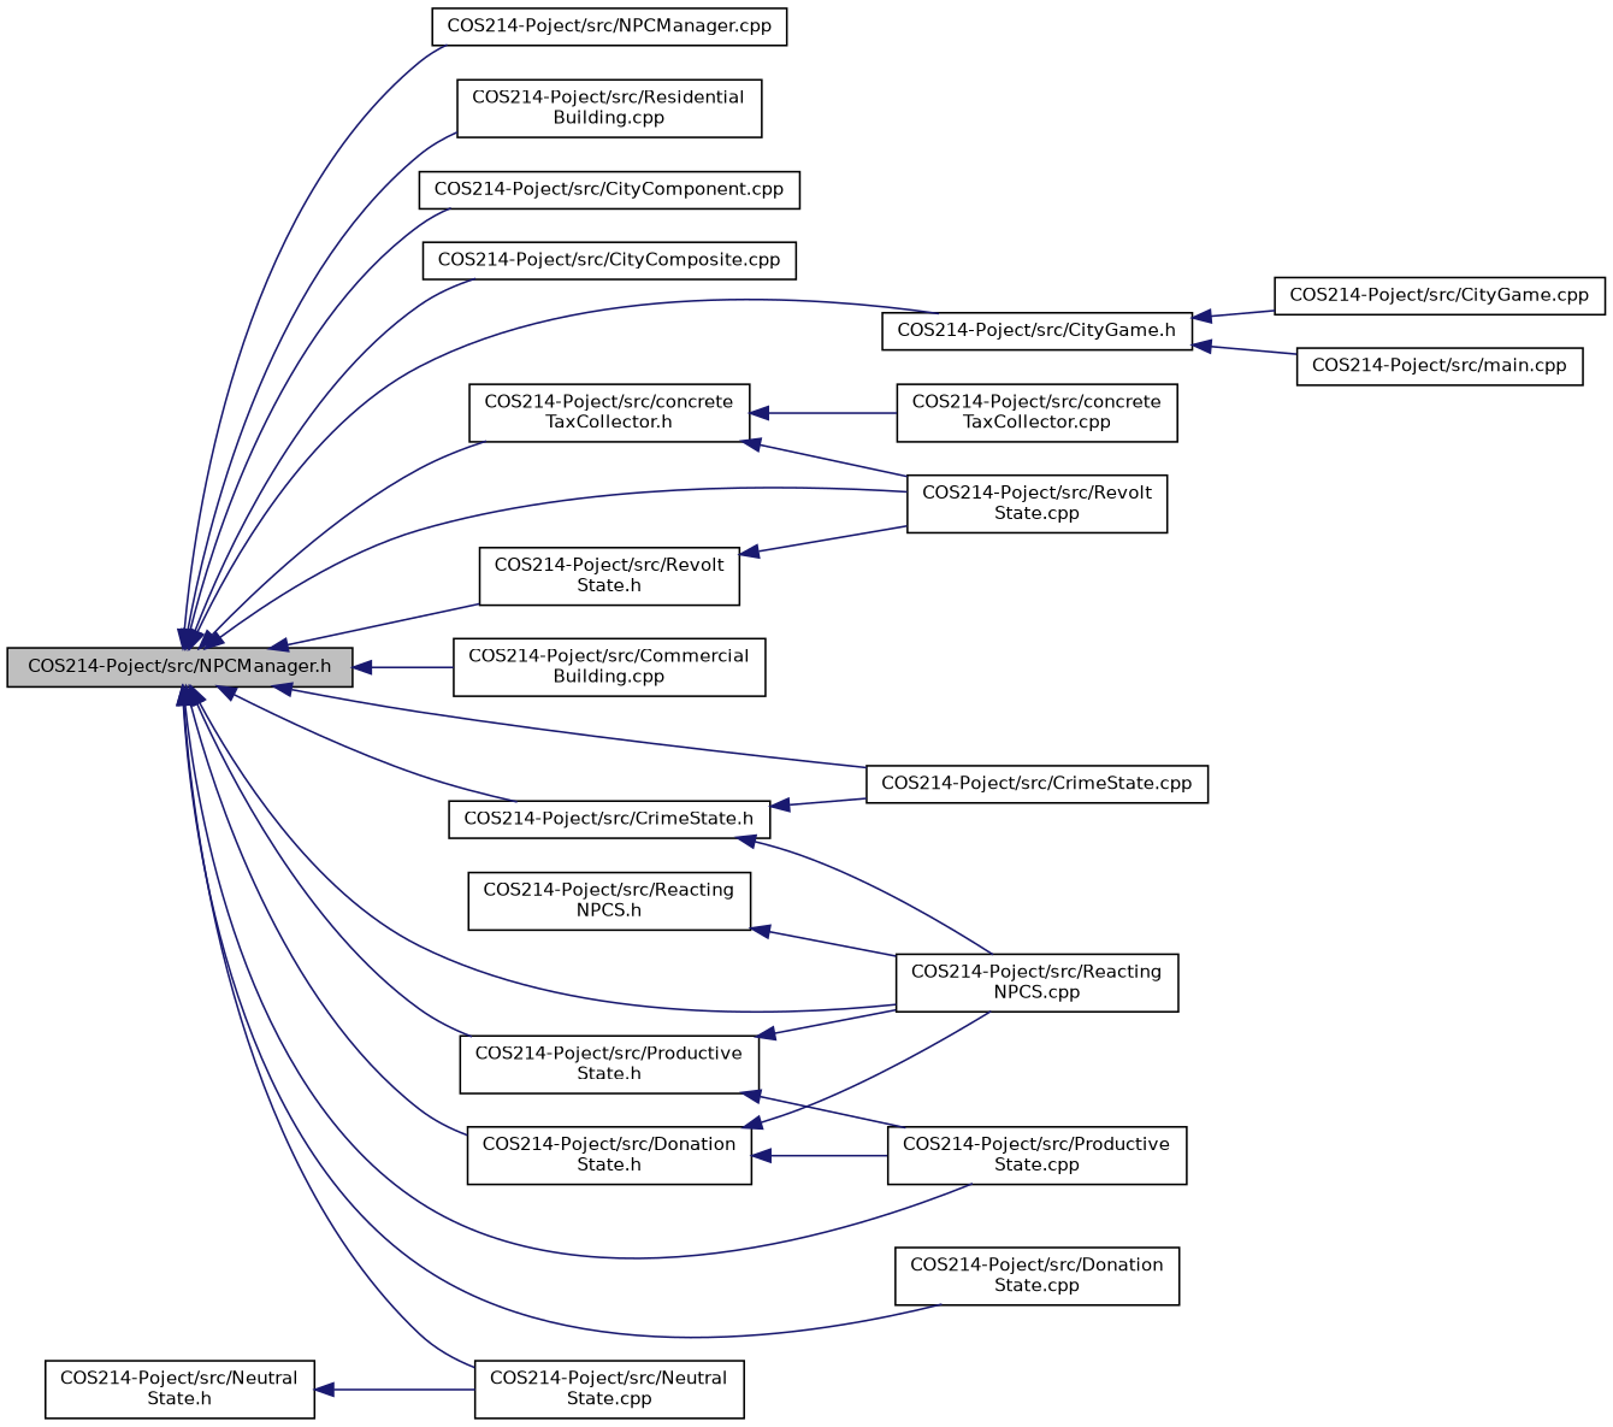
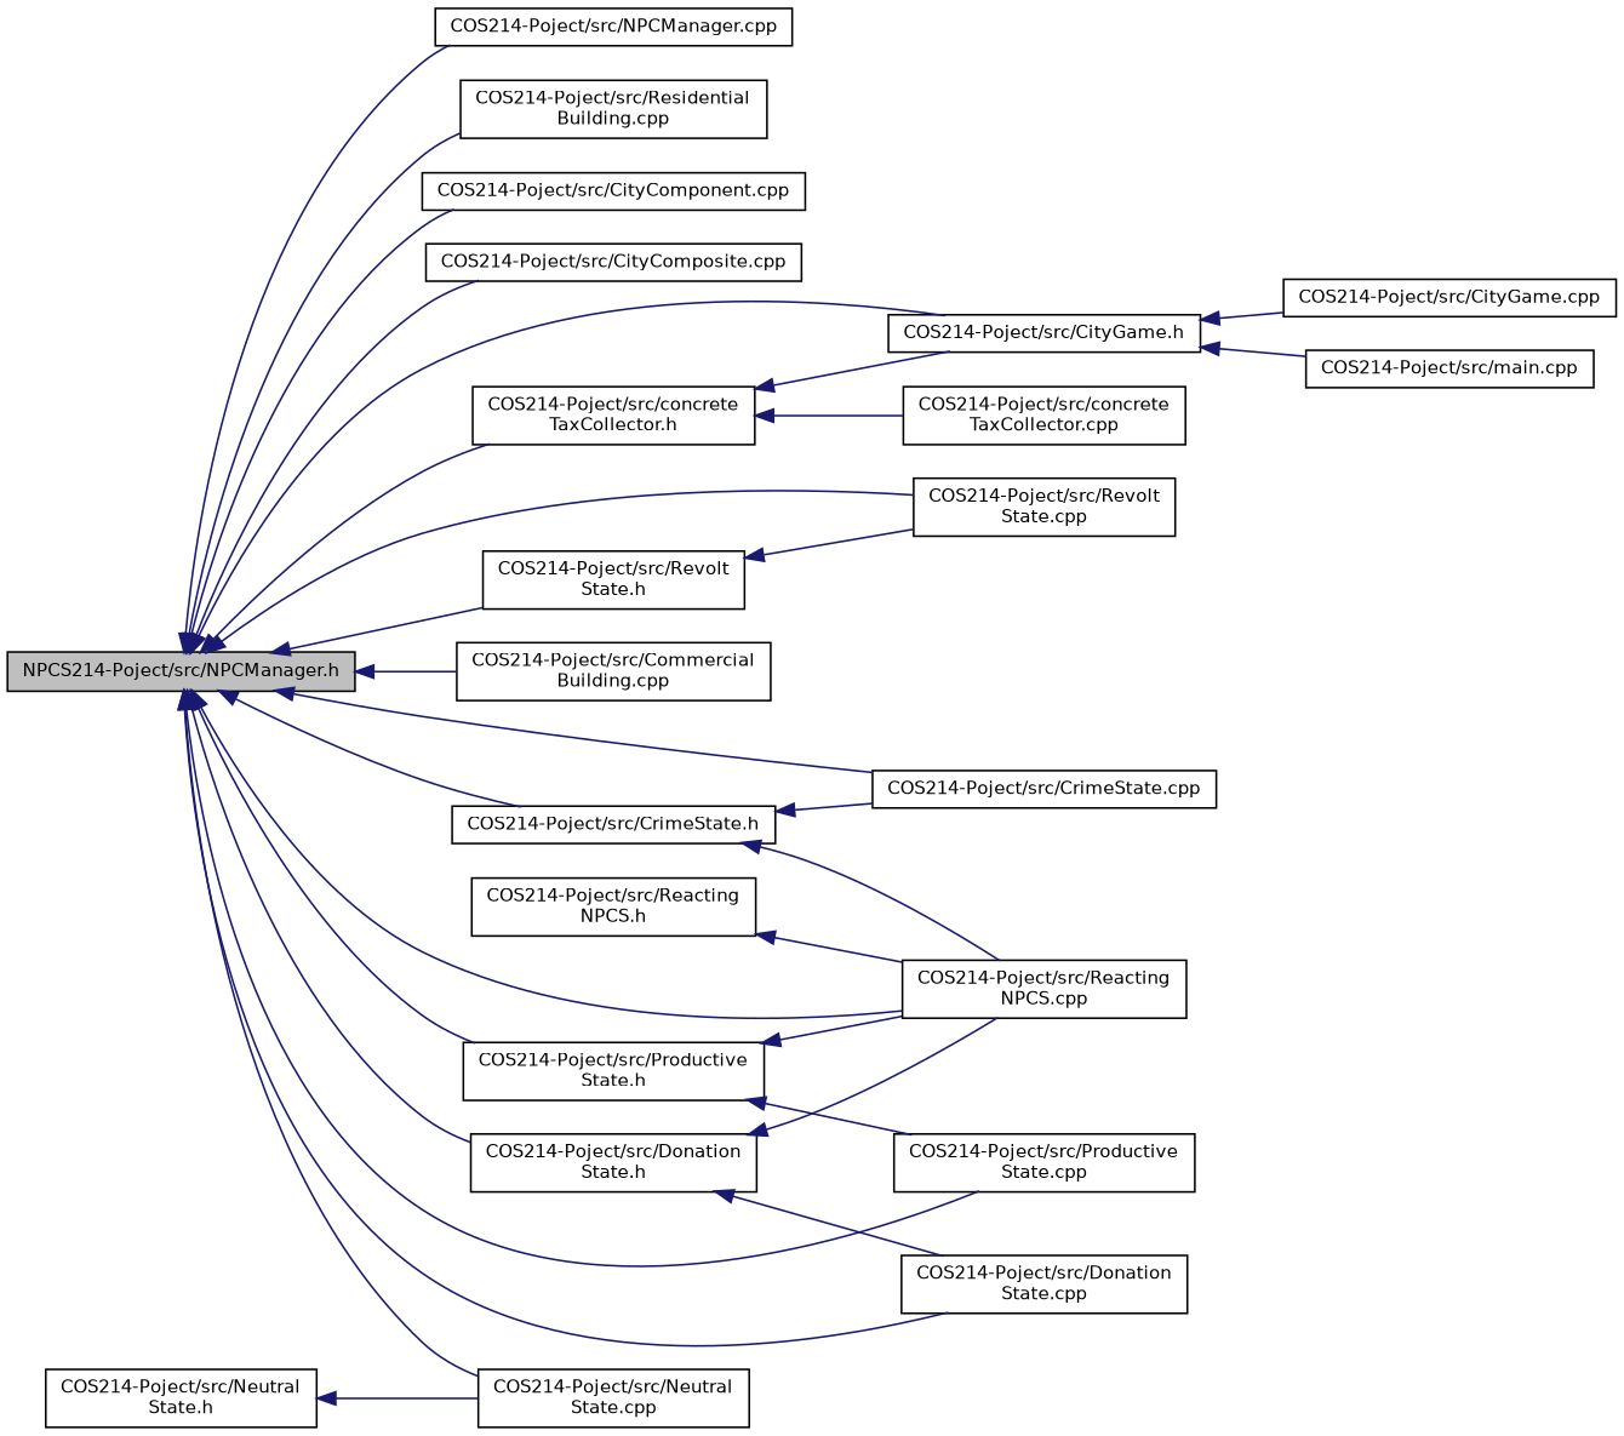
  digraph {
    rankdir=LR
    node [color=black fillcolor=white fontname=Helvetica fontsize=10 shape=record style=filled]
    edge [color=midnightblue dir=back fontname=Helvetica fontsize=10 labelfontname=Helvetica labelfontsize=10 style=solid]
-   n1 [fillcolor=grey75 fontcolor=black height=0.2 label="COS214-Poject/src/NPCManager.h" width=0.4]
+   n1 [fillcolor=grey75 fontcolor=black height=0.2 label="NPCS214-Poject/src/NPCManager.h" width=0.4]
    n2 [height=0.2 label="COS214-Poject/src/CityComponent.cpp" width=0.4]
    n3 [height=0.2 label="COS214-Poject/src/CityComposite.cpp" width=0.4]
    n4 [height=0.2 label="COS214-Poject/src/CityGame.h" width=0.4]
    n5 [height=0.2 label="COS214-Poject/src/Commercial\lBuilding.cpp" width=0.4]
    n6 [height=0.2 label="COS214-Poject/src/concrete\lTaxCollector.h" width=0.4]
    n7 [height=0.2 label="COS214-Poject/src/CrimeState.cpp" width=0.4]
    n8 [height=0.2 label="COS214-Poject/src/CrimeState.h" width=0.4]
    n9 [height=0.2 label="COS214-Poject/src/Reacting\lNPCS.cpp" width=0.4]
    n10 [height=0.2 label="COS214-Poject/src/Donation\lState.cpp" width=0.4]
    n11 [height=0.2 label="COS214-Poject/src/Donation\lState.h" width=0.4]
    n12 [height=0.2 label="COS214-Poject/src/Neutral\lState.cpp" width=0.4]
    n13 [height=0.2 label="COS214-Poject/src/NPCManager.cpp" width=0.4]
    n14 [height=0.2 label="COS214-Poject/src/Productive\lState.cpp" width=0.4]
    n15 [height=0.2 label="COS214-Poject/src/Productive\lState.h" width=0.4]
    n16 [height=0.2 label="COS214-Poject/src/Residential\lBuilding.cpp" width=0.4]
    n17 [height=0.2 label="COS214-Poject/src/Revolt\lState.cpp" width=0.4]
    n18 [height=0.2 label="COS214-Poject/src/Revolt\lState.h" width=0.4]
    n19 [height=0.2 label="COS214-Poject/src/CityGame.cpp" width=0.4]
    n20 [height=0.2 label="COS214-Poject/src/main.cpp" width=0.4]
    n21 [height=0.2 label="COS214-Poject/src/concrete\lTaxCollector.cpp" width=0.4]
    n22 [height=0.2 label="COS214-Poject/src/Neutral\lState.h" width=0.4]
    n23 [height=0.2 label="COS214-Poject/src/Reacting\lNPCS.h" width=0.4]
    n1 -> n2
    n1 -> n3
    n1 -> n4
    n1 -> n5
    n1 -> n6
    n1 -> n7
    n1 -> n8
    n1 -> n9
    n1 -> n10
    n1 -> n11
    n1 -> n12
    n1 -> n13
    n1 -> n14
    n1 -> n15
    n1 -> n16
    n1 -> n17
    n1 -> n18
    n4 -> n19
    n4 -> n20
-   n6 -> n17
+   n6 -> n4
    n6 -> n21
    n8 -> n7
    n8 -> n9
    n11 -> n9
-   n11 -> n14
+   n11 -> n10
    n15 -> n9
    n15 -> n14
    n18 -> n17
    n22 -> n12
    n23 -> n9
  }
